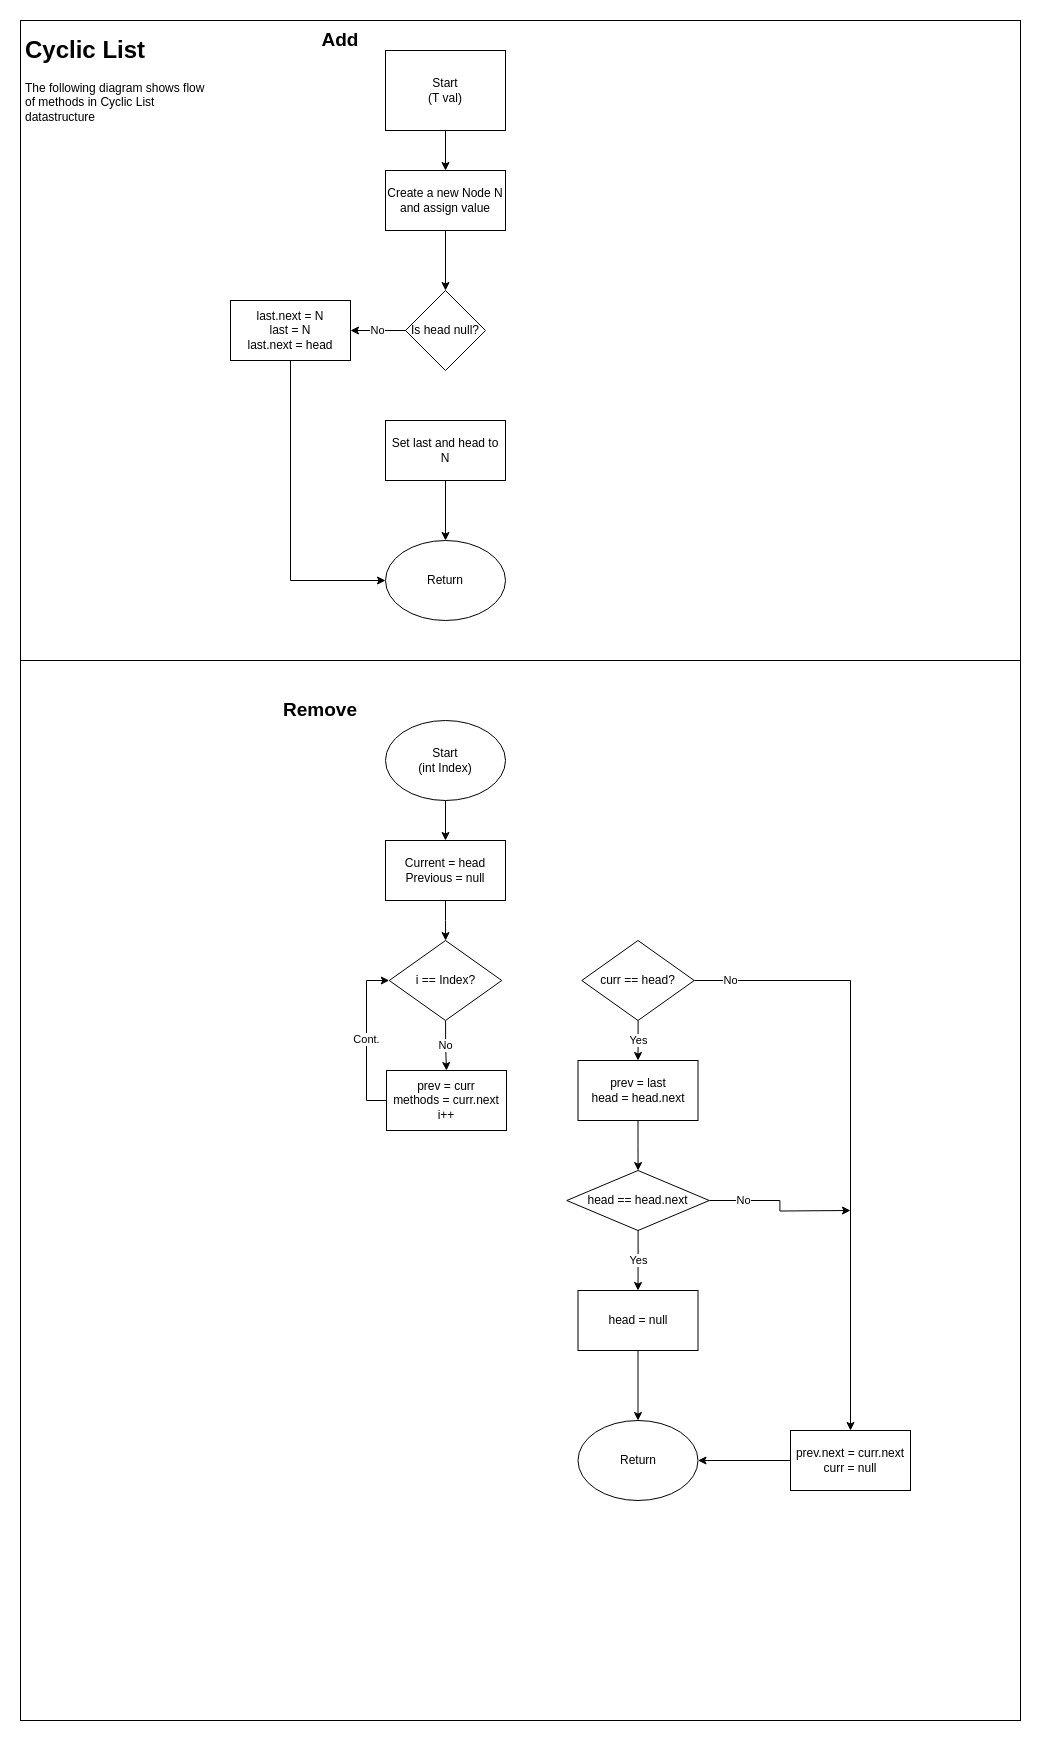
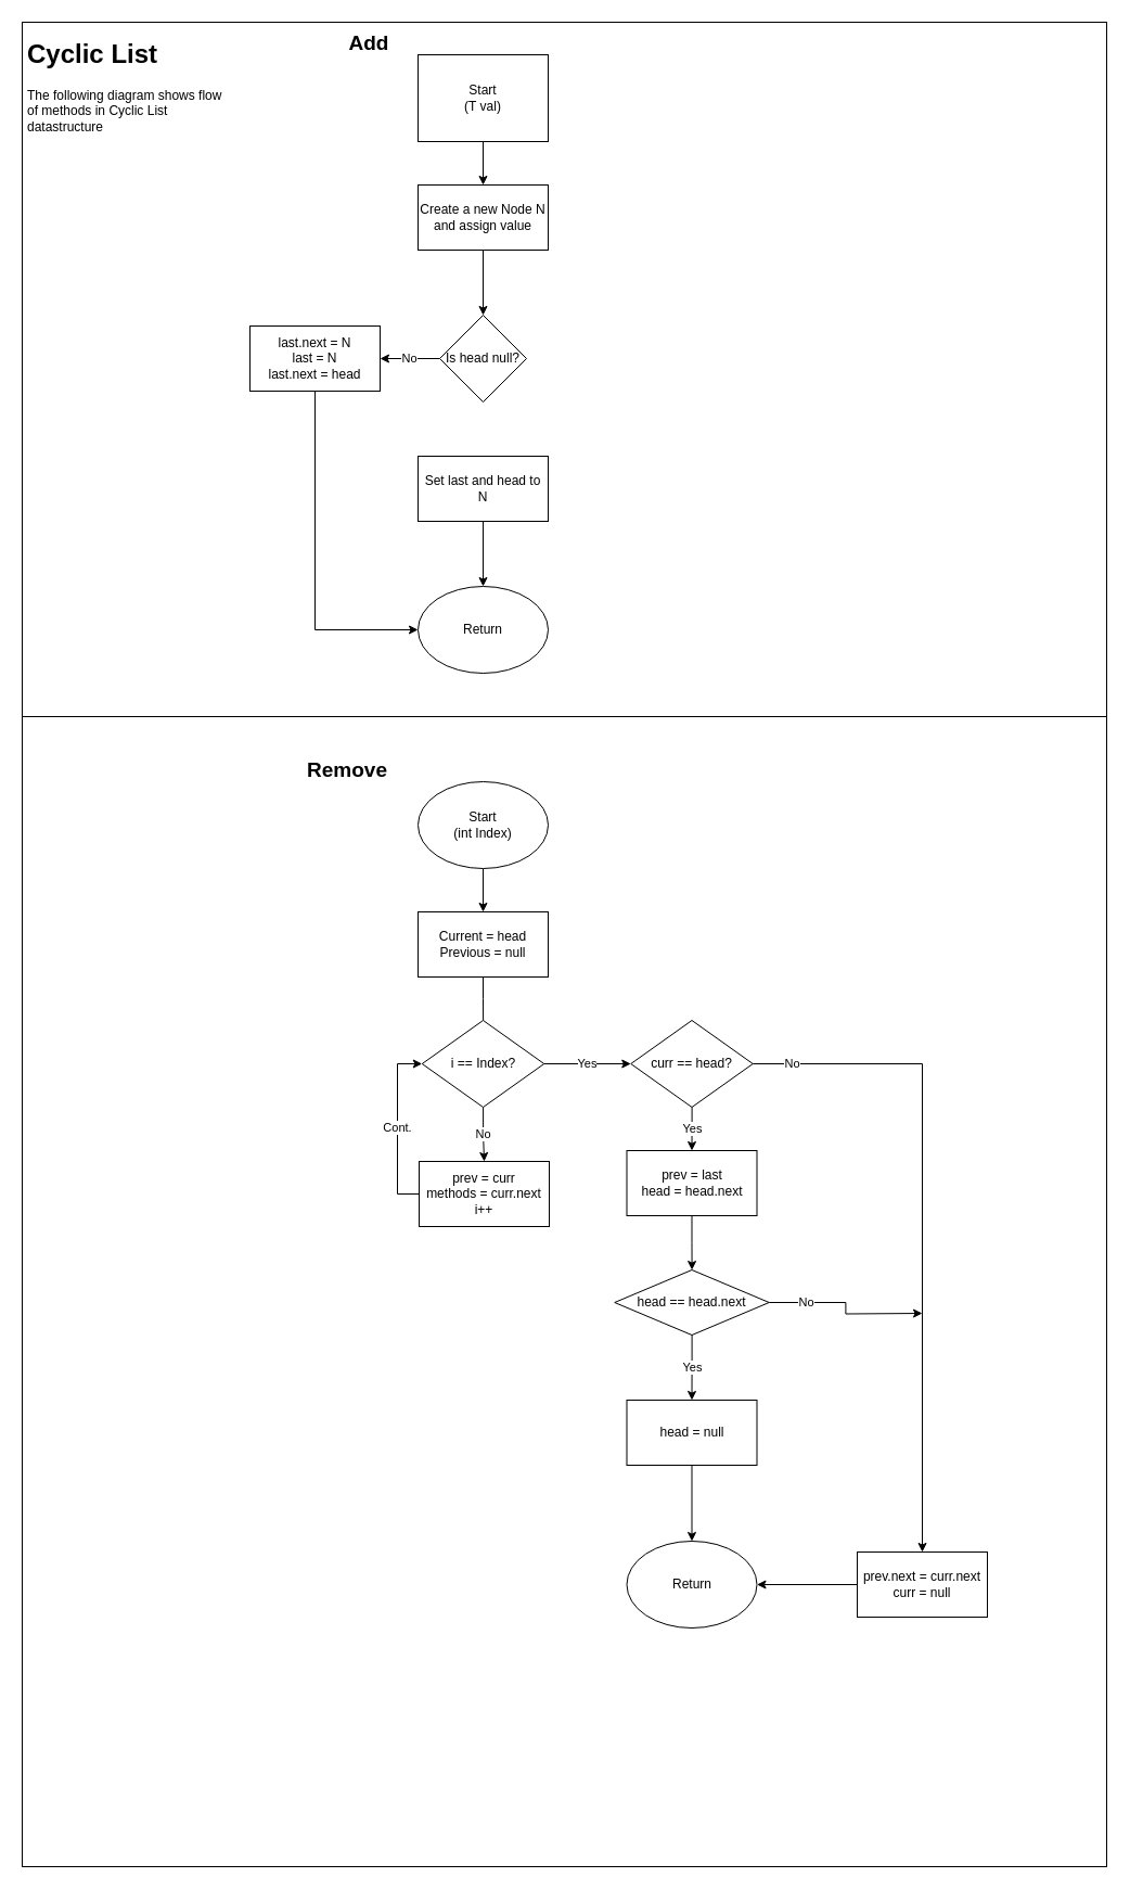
  <mxCell id="0" />
  <mxCell id="1" parent="0" />
  <mxCell id="2" value="" style="rounded=0;whiteSpace=wrap;html=1;" vertex="1" parent="1"><mxGeometry y="660" width="1000" height="1060" as="geometry" x="20" /></mxCell>
  <mxCell id="3" value="" style="rounded=0;whiteSpace=wrap;html=1;" parent="1" vertex="1"><mxGeometry width="1000" height="640" as="geometry" x="20" y="20" /></mxCell>
  <mxCell id="4" value="&lt;h1&gt;Cyclic List&lt;br&gt;&lt;/h1&gt;&lt;p&gt;The following diagram shows flow of methods in Cyclic List datastructure&lt;br&gt;&lt;/p&gt;" style="text;html=1;strokeColor=none;fillColor=none;spacing=5;spacingTop=-20;whiteSpace=wrap;overflow=hidden;rounded=0;" parent="1" vertex="1"><mxGeometry y="30" width="190" height="120" as="geometry" x="20" /></mxCell>
  <mxCell id="5" value="" style="edgeStyle=orthogonalEdgeStyle;rounded=0;orthogonalLoop=1;jettySize=auto;html=1;" parent="1" source="6" target="9" edge="1"><mxGeometry relative="1" as="geometry" /></mxCell>
  <mxCell id="6" value="&lt;div&gt;Start&lt;/div&gt;&lt;div&gt;(T val)&lt;br&gt;&lt;/div&gt;" style="whiteSpace=wrap;html=1;rounded=0;" parent="1" vertex="1"><mxGeometry x="385" y="50" width="120" height="80" as="geometry" /></mxCell>
  <mxCell id="7" value="&lt;b&gt;&lt;font style=&quot;font-size: 19px&quot;&gt;Add&lt;/font&gt;&lt;/b&gt;" style="text;html=1;strokeColor=none;fillColor=none;align=center;verticalAlign=middle;whiteSpace=wrap;rounded=0;" parent="1" vertex="1"><mxGeometry x="320" y="30" width="40" height="20" as="geometry" /></mxCell>
  <mxCell id="8" value="" style="edgeStyle=orthogonalEdgeStyle;rounded=0;orthogonalLoop=1;jettySize=auto;html=1;" parent="1" source="9" target="11" edge="1"><mxGeometry relative="1" as="geometry" /></mxCell>
  <mxCell id="9" value="&lt;div&gt;Create a new Node N&lt;/div&gt;&lt;div&gt;and assign value&lt;br&gt;&lt;/div&gt;" style="rounded=0;whiteSpace=wrap;html=1;" parent="1" vertex="1"><mxGeometry x="385" y="170" width="120" height="60" as="geometry" /></mxCell>
  <mxCell id="10" value="No" style="edgeStyle=orthogonalEdgeStyle;rounded=0;orthogonalLoop=1;jettySize=auto;html=1;" parent="1" source="11" target="16" edge="1"><mxGeometry relative="1" as="geometry" /></mxCell>
  <mxCell id="11" value="Is head null?" style="rhombus;whiteSpace=wrap;html=1;" parent="1" vertex="1"><mxGeometry x="405" y="290" width="80" height="80" as="geometry" /></mxCell>
  <mxCell id="12" value="" style="edgeStyle=orthogonalEdgeStyle;rounded=0;orthogonalLoop=1;jettySize=auto;html=1;" parent="1" source="13" target="14" edge="1"><mxGeometry relative="1" as="geometry" /></mxCell>
  <mxCell id="13" value="Set last and head to N" style="rounded=0;whiteSpace=wrap;html=1;" parent="1" vertex="1"><mxGeometry x="385" y="420" width="120" height="60" as="geometry" /></mxCell>
  <mxCell id="14" value="Return" style="ellipse;whiteSpace=wrap;html=1;" parent="1" vertex="1"><mxGeometry x="385" y="540" width="120" height="80" as="geometry" /></mxCell>
  <mxCell id="15" style="edgeStyle=orthogonalEdgeStyle;rounded=0;orthogonalLoop=1;jettySize=auto;html=1;exitX=0.5;exitY=1;exitDx=0;exitDy=0;entryX=0;entryY=0.5;entryDx=0;entryDy=0;" parent="1" source="16" target="14" edge="1"><mxGeometry relative="1" as="geometry" /></mxCell>
  <mxCell id="16" value="&lt;div&gt;last.next = N&lt;/div&gt;&lt;div&gt;last = N&lt;/div&gt;&lt;div&gt;last.next = head&lt;br&gt;&lt;/div&gt;" style="rounded=0;whiteSpace=wrap;html=1;" parent="1" vertex="1"><mxGeometry x="230" y="300" width="120" height="60" as="geometry" /></mxCell>
  <mxCell id="17" value="&lt;span style=&quot;font-size: 19px&quot;&gt;Remove&lt;br&gt;&lt;/span&gt;" style="text;html=1;strokeColor=none;fillColor=none;align=center;verticalAlign=middle;whiteSpace=wrap;rounded=0;fontSize=19;fontStyle=1" parent="1" vertex="1"><mxGeometry x="300" y="700" width="40" height="20" as="geometry" /></mxCell>
  <mxCell id="18" value="" style="edgeStyle=orthogonalEdgeStyle;rounded=0;orthogonalLoop=1;jettySize=auto;html=1;fontSize=12;" parent="1" source="19" target="21" edge="1"><mxGeometry relative="1" as="geometry" /></mxCell>
  <mxCell id="19" value="&lt;div&gt;Start&lt;/div&gt;&lt;div&gt;(int Index)&lt;br&gt;&lt;/div&gt;" style="ellipse;whiteSpace=wrap;html=1;fontSize=12;" parent="1" vertex="1"><mxGeometry x="385" y="720" width="120" height="80" as="geometry" /></mxCell>
- <mxCell id="20" value="" style="edgeStyle=orthogonalEdgeStyle;rounded=0;orthogonalLoop=1;jettySize=auto;html=1;" edge="1" parent="1" source="21" target="25"><mxGeometry relative="1" as="geometry" /></mxCell>
+ <mxCell id="20" value="" style="edgeStyle=orthogonalEdgeStyle;rounded=0;orthogonalLoop=1;jettySize=auto;html=1;endArrow=none;" edge="1" parent="1" source="21" target="25"><mxGeometry relative="1" as="geometry" /></mxCell>
  <mxCell id="21" value="&lt;div&gt;Current = head&lt;/div&gt;Previous = null" style="rounded=0;whiteSpace=wrap;html=1;fontSize=12;" parent="1" vertex="1"><mxGeometry x="385" y="840" width="120" height="60" as="geometry" /></mxCell>
  <mxCell id="22" style="edgeStyle=orthogonalEdgeStyle;rounded=0;orthogonalLoop=1;jettySize=auto;html=1;exitX=0;exitY=0.5;exitDx=0;exitDy=0;entryX=0;entryY=0.5;entryDx=0;entryDy=0;fontSize=12;" parent="1" edge="1"><mxGeometry relative="1" as="geometry"><Array as="points"><mxPoint x="130" y="1270" /><mxPoint x="130" y="1000" /></Array><mxPoint x="382" y="1000" as="targetPoint" /></mxGeometry></mxCell>
  <mxCell id="23" value="No" style="edgeStyle=orthogonalEdgeStyle;rounded=0;orthogonalLoop=1;jettySize=auto;html=1;" edge="1" parent="1" source="25" target="30"><mxGeometry relative="1" as="geometry" /></mxCell>
+ <mxCell id="24" value="Yes" style="edgeStyle=orthogonalEdgeStyle;rounded=0;orthogonalLoop=1;jettySize=auto;html=1;" edge="1" parent="1" source="25" target="28"><mxGeometry relative="1" as="geometry" /></mxCell>
  <mxCell id="25" value="i == Index?" style="rhombus;whiteSpace=wrap;html=1;" vertex="1" parent="1"><mxGeometry x="388.75" y="940" width="112.5" height="80" as="geometry" /></mxCell>
  <mxCell id="26" value="Yes" style="edgeStyle=orthogonalEdgeStyle;rounded=0;orthogonalLoop=1;jettySize=auto;html=1;" edge="1" parent="1" source="28" target="32"><mxGeometry relative="1" as="geometry" /></mxCell>
  <mxCell id="27" value="No" style="edgeStyle=orthogonalEdgeStyle;rounded=0;orthogonalLoop=1;jettySize=auto;html=1;exitX=1;exitY=0.5;exitDx=0;exitDy=0;entryX=0.5;entryY=0;entryDx=0;entryDy=0;" edge="1" parent="1" source="28" target="40"><mxGeometry x="-0.882" relative="1" as="geometry"><mxPoint as="offset" /></mxGeometry></mxCell>
  <mxCell id="28" value="curr == head?" style="rhombus;whiteSpace=wrap;html=1;" vertex="1" parent="1"><mxGeometry x="581.25" y="940" width="112.5" height="80" as="geometry" /></mxCell>
  <mxCell id="29" value="Cont." style="edgeStyle=orthogonalEdgeStyle;rounded=0;orthogonalLoop=1;jettySize=auto;html=1;exitX=0;exitY=0.5;exitDx=0;exitDy=0;entryX=0;entryY=0.5;entryDx=0;entryDy=0;" edge="1" parent="1" source="30" target="25"><mxGeometry relative="1" as="geometry" /></mxCell>
  <mxCell id="30" value="&lt;div&gt;prev = curr&lt;/div&gt;&lt;div&gt;methods = curr.next&lt;br&gt;&lt;/div&gt;&lt;div&gt;i++&lt;br&gt;&lt;/div&gt;" style="rounded=0;whiteSpace=wrap;html=1;" vertex="1" parent="1"><mxGeometry x="386" y="1070" width="120" height="60" as="geometry" /></mxCell>
  <mxCell id="31" value="" style="edgeStyle=orthogonalEdgeStyle;rounded=0;orthogonalLoop=1;jettySize=auto;html=1;" edge="1" parent="1" source="32" target="35"><mxGeometry relative="1" as="geometry" /></mxCell>
  <mxCell id="32" value="&lt;div&gt;prev = last&lt;/div&gt;&lt;div&gt;head = head.next&lt;br&gt;&lt;/div&gt;" style="rounded=0;whiteSpace=wrap;html=1;" vertex="1" parent="1"><mxGeometry x="577.5" y="1060" width="120" height="60" as="geometry" /></mxCell>
  <mxCell id="33" value="Yes" style="edgeStyle=orthogonalEdgeStyle;rounded=0;orthogonalLoop=1;jettySize=auto;html=1;" edge="1" parent="1" source="35" target="37"><mxGeometry relative="1" as="geometry" /></mxCell>
  <mxCell id="34" value="No" style="edgeStyle=orthogonalEdgeStyle;rounded=0;orthogonalLoop=1;jettySize=auto;html=1;exitX=1;exitY=0.5;exitDx=0;exitDy=0;" edge="1" parent="1" source="35"><mxGeometry x="-0.557" relative="1" as="geometry"><mxPoint x="850" y="1210" as="targetPoint" /><mxPoint as="offset" /></mxGeometry></mxCell>
  <mxCell id="35" value="head == head.next" style="rhombus;whiteSpace=wrap;html=1;" vertex="1" parent="1"><mxGeometry x="566.25" y="1170" width="142.5" height="60" as="geometry" /></mxCell>
  <mxCell id="36" style="edgeStyle=orthogonalEdgeStyle;rounded=0;orthogonalLoop=1;jettySize=auto;html=1;exitX=0.5;exitY=1;exitDx=0;exitDy=0;entryX=0.5;entryY=0;entryDx=0;entryDy=0;" edge="1" parent="1" source="37" target="38"><mxGeometry relative="1" as="geometry" /></mxCell>
  <mxCell id="37" value="head = null" style="rounded=0;whiteSpace=wrap;html=1;" vertex="1" parent="1"><mxGeometry x="577.5" y="1290" width="120" height="60" as="geometry" /></mxCell>
  <mxCell id="38" value="Return" style="ellipse;whiteSpace=wrap;html=1;" vertex="1" parent="1"><mxGeometry x="577.5" y="1420" width="120" height="80" as="geometry" /></mxCell>
  <mxCell id="39" style="edgeStyle=orthogonalEdgeStyle;rounded=0;orthogonalLoop=1;jettySize=auto;html=1;exitX=0;exitY=0.5;exitDx=0;exitDy=0;entryX=1;entryY=0.5;entryDx=0;entryDy=0;" edge="1" parent="1" source="40" target="38"><mxGeometry relative="1" as="geometry" /></mxCell>
  <mxCell id="40" value="&lt;div&gt;prev.next = curr.next&lt;/div&gt;&lt;div&gt;curr = null&lt;br&gt;&lt;/div&gt;" style="rounded=0;whiteSpace=wrap;html=1;" vertex="1" parent="1"><mxGeometry x="790" y="1430" width="120" height="60" as="geometry" /></mxCell>
